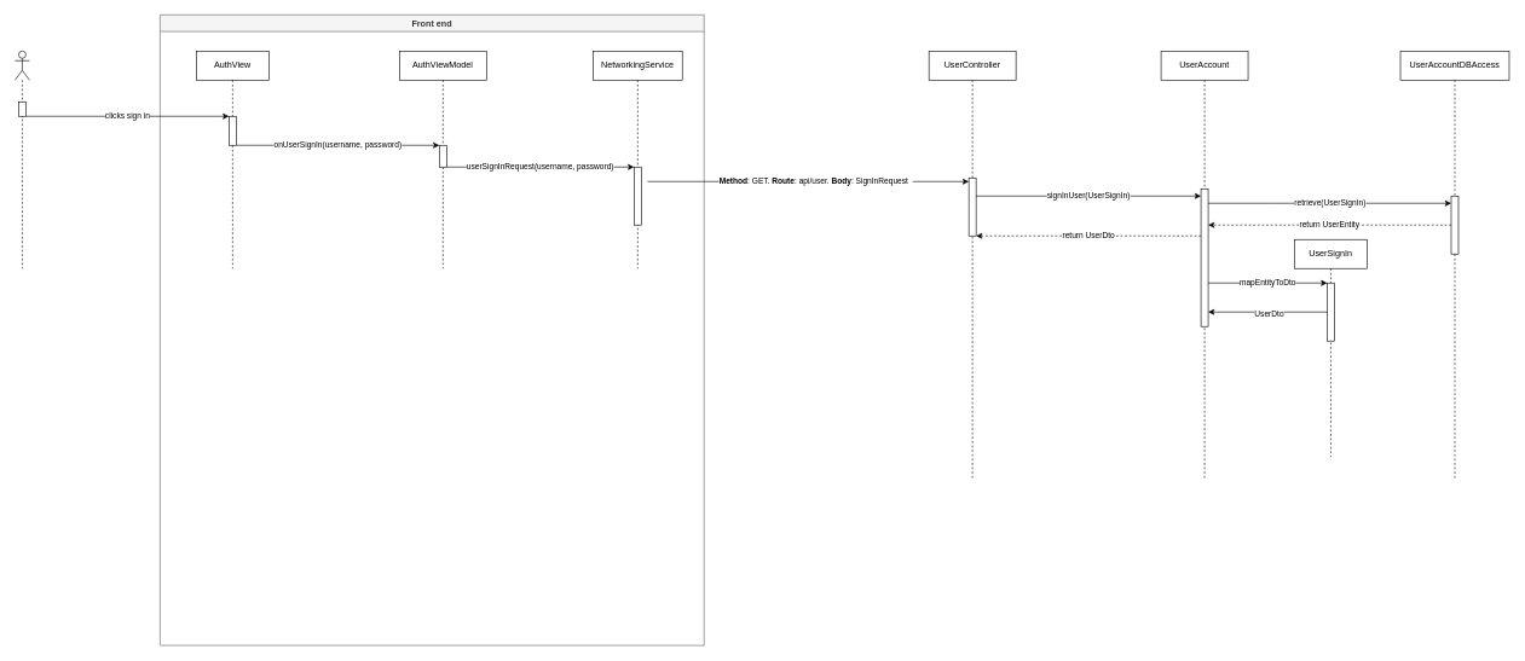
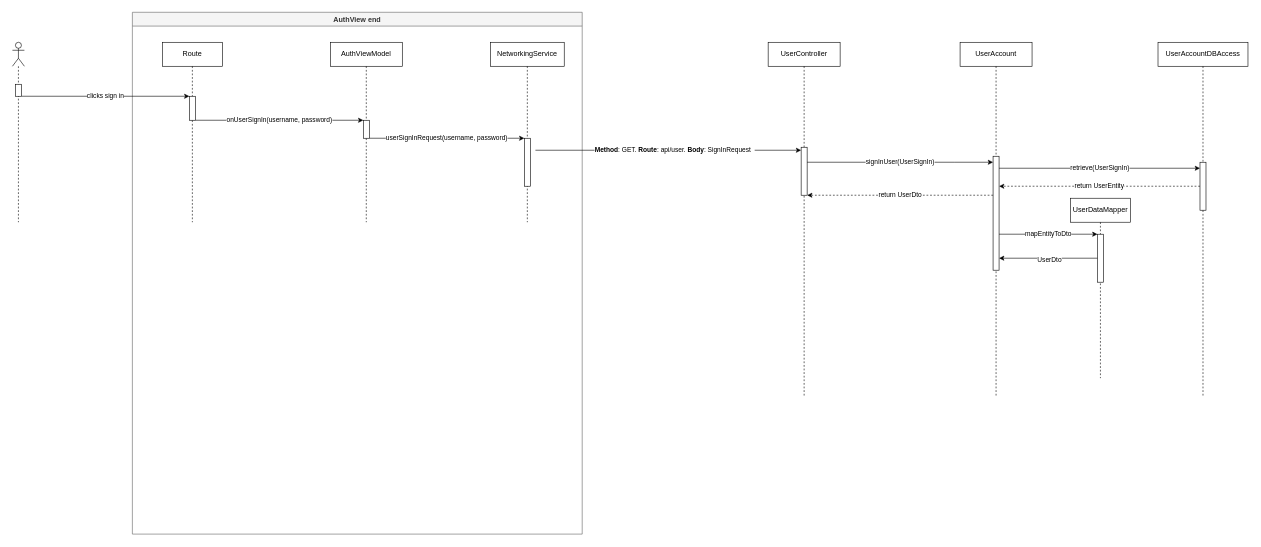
  <mxCell id="0" />
  <mxCell id="1" parent="0" />
- <mxCell id="2" value="Front end" style="swimlane;swimlaneFillColor=default;fillColor=#f5f5f5;strokeColor=#666666;fontColor=#333333;" vertex="1" parent="1"><mxGeometry x="220" y="20" width="750" height="870" as="geometry" /></mxCell>
+ <mxCell id="2" value="AuthView end" style="swimlane;swimlaneFillColor=default;fillColor=#f5f5f5;strokeColor=#666666;fontColor=#333333;" vertex="1" parent="1"><mxGeometry x="220" y="20" width="750" height="870" as="geometry" /></mxCell>
  <mxCell id="3" value="AuthViewModel" style="shape=umlLifeline;perimeter=lifelinePerimeter;whiteSpace=wrap;html=1;container=1;collapsible=0;recursiveResize=0;outlineConnect=0;" vertex="1" parent="2"><mxGeometry x="330" y="50" width="120" height="300" as="geometry" /></mxCell>
  <mxCell id="4" value="" style="html=1;points=[];perimeter=orthogonalPerimeter;" vertex="1" parent="3"><mxGeometry x="55" y="130" width="10" height="30" as="geometry" /></mxCell>
- <mxCell id="5" value="AuthView" style="shape=umlLifeline;perimeter=lifelinePerimeter;whiteSpace=wrap;html=1;container=1;collapsible=0;recursiveResize=0;outlineConnect=0;" vertex="1" parent="1"><mxGeometry x="270" y="70" width="100" height="300" as="geometry" /></mxCell>
+ <mxCell id="5" value="Route" style="shape=umlLifeline;perimeter=lifelinePerimeter;whiteSpace=wrap;html=1;container=1;collapsible=0;recursiveResize=0;outlineConnect=0;" vertex="1" parent="1"><mxGeometry x="270" y="70" width="100" height="300" as="geometry" /></mxCell>
  <mxCell id="6" value="" style="html=1;points=[];perimeter=orthogonalPerimeter;" vertex="1" parent="5"><mxGeometry x="45" y="90" width="10" height="40" as="geometry" /></mxCell>
  <mxCell id="7" value="" style="shape=umlLifeline;participant=umlActor;perimeter=lifelinePerimeter;whiteSpace=wrap;html=1;container=1;collapsible=0;recursiveResize=0;verticalAlign=top;spacingTop=36;outlineConnect=0;" vertex="1" parent="1"><mxGeometry x="20" y="70" width="20" height="300" as="geometry" /></mxCell>
  <mxCell id="8" value="" style="html=1;points=[];perimeter=orthogonalPerimeter;" vertex="1" parent="7"><mxGeometry x="5" y="70" width="10" height="20" as="geometry" /></mxCell>
  <mxCell id="9" value="clicks sign in" style="rounded=0;orthogonalLoop=1;jettySize=auto;html=1;" edge="1" parent="1" source="8" target="6"><mxGeometry relative="1" as="geometry" /></mxCell>
  <mxCell id="10" value="NetworkingService" style="shape=umlLifeline;perimeter=lifelinePerimeter;whiteSpace=wrap;html=1;container=1;collapsible=0;recursiveResize=0;outlineConnect=0;" vertex="1" parent="1"><mxGeometry x="817" y="70" width="123" height="300" as="geometry" /></mxCell>
  <mxCell id="11" value="" style="html=1;points=[];perimeter=orthogonalPerimeter;" vertex="1" parent="10"><mxGeometry x="56.5" y="160" width="10" height="80" as="geometry" /></mxCell>
  <mxCell id="12" value="onUserSignIn(username, password)" style="edgeStyle=none;rounded=0;orthogonalLoop=1;jettySize=auto;html=1;" edge="1" parent="1" source="6" target="4"><mxGeometry relative="1" as="geometry" /></mxCell>
  <mxCell id="13" value="userSignInRequest(username, password)" style="edgeStyle=none;rounded=0;orthogonalLoop=1;jettySize=auto;html=1;" edge="1" parent="1" source="4" target="11"><mxGeometry relative="1" as="geometry" /></mxCell>
  <mxCell id="14" value="UserController" style="shape=umlLifeline;perimeter=lifelinePerimeter;whiteSpace=wrap;html=1;container=1;collapsible=0;recursiveResize=0;outlineConnect=0;" vertex="1" parent="1"><mxGeometry x="1280" y="70" width="120" height="590" as="geometry" /></mxCell>
  <mxCell id="15" value="" style="html=1;points=[];perimeter=orthogonalPerimeter;" vertex="1" parent="14"><mxGeometry x="55" y="175" width="10" height="80" as="geometry" /></mxCell>
  <mxCell id="16" style="edgeStyle=none;rounded=0;orthogonalLoop=1;jettySize=auto;html=1;" edge="1" parent="1" target="15"><mxGeometry relative="1" as="geometry"><mxPoint x="892" y="250" as="sourcePoint" /><mxPoint x="1345" y="250" as="targetPoint" /></mxGeometry></mxCell>
  <mxCell id="17" value="&lt;b&gt;Method&lt;/b&gt;: GET. &lt;b&gt;Route&lt;/b&gt;: api/user. &lt;b&gt;Body&lt;/b&gt;: SignInRequest&amp;nbsp;&amp;nbsp;" style="edgeLabel;html=1;align=center;verticalAlign=middle;resizable=0;points=[];" vertex="1" connectable="0" parent="16"><mxGeometry x="0.042" y="2" relative="1" as="geometry"><mxPoint as="offset" /></mxGeometry></mxCell>
  <mxCell id="18" value="UserAccount" style="shape=umlLifeline;perimeter=lifelinePerimeter;whiteSpace=wrap;html=1;container=1;collapsible=0;recursiveResize=0;outlineConnect=0;" vertex="1" parent="1"><mxGeometry x="1600" y="70" width="120" height="590" as="geometry" /></mxCell>
  <mxCell id="19" value="" style="html=1;points=[];perimeter=orthogonalPerimeter;" vertex="1" parent="18"><mxGeometry x="55" y="190" width="10" height="190" as="geometry" /></mxCell>
  <mxCell id="20" value="signInUser(UserSignIn)" style="edgeStyle=none;rounded=0;orthogonalLoop=1;jettySize=auto;html=1;" edge="1" parent="1" source="15" target="19"><mxGeometry relative="1" as="geometry"><Array as="points"><mxPoint x="1590" y="270" /></Array></mxGeometry></mxCell>
  <mxCell id="21" value="UserAccountDBAccess" style="shape=umlLifeline;perimeter=lifelinePerimeter;whiteSpace=wrap;html=1;container=1;collapsible=0;recursiveResize=0;outlineConnect=0;" vertex="1" parent="1"><mxGeometry x="1930" y="70" width="150" height="590" as="geometry" /></mxCell>
  <mxCell id="22" value="" style="html=1;points=[];perimeter=orthogonalPerimeter;" vertex="1" parent="21"><mxGeometry x="70" y="200" width="10" height="80" as="geometry" /></mxCell>
  <mxCell id="23" value="retrieve(UserSignIn)" style="edgeStyle=none;rounded=0;orthogonalLoop=1;jettySize=auto;html=1;" edge="1" parent="1" source="19" target="22"><mxGeometry relative="1" as="geometry"><Array as="points"><mxPoint x="1750" y="280" /></Array></mxGeometry></mxCell>
  <mxCell id="24" value="return UserEntity" style="edgeStyle=none;rounded=0;orthogonalLoop=1;jettySize=auto;html=1;dashed=1;" edge="1" parent="1" source="22" target="19"><mxGeometry relative="1" as="geometry"><Array as="points" /></mxGeometry></mxCell>
  <mxCell id="25" value="return UserDto" style="edgeStyle=none;rounded=0;orthogonalLoop=1;jettySize=auto;html=1;dashed=1;" edge="1" parent="1" source="19" target="15"><mxGeometry relative="1" as="geometry" /></mxCell>
- <mxCell id="26" value="UserSignIn" style="shape=umlLifeline;perimeter=lifelinePerimeter;whiteSpace=wrap;html=1;container=1;collapsible=0;recursiveResize=0;outlineConnect=0;" vertex="1" parent="1"><mxGeometry x="1784" y="330" width="100" height="300" as="geometry" /></mxCell>
+ <mxCell id="26" value="UserDataMapper" style="shape=umlLifeline;perimeter=lifelinePerimeter;whiteSpace=wrap;html=1;container=1;collapsible=0;recursiveResize=0;outlineConnect=0;" vertex="1" parent="1"><mxGeometry x="1784" y="330" width="100" height="300" as="geometry" /></mxCell>
  <mxCell id="27" value="" style="html=1;points=[];perimeter=orthogonalPerimeter;" vertex="1" parent="26"><mxGeometry x="45" y="60" width="10" height="80" as="geometry" /></mxCell>
  <mxCell id="28" value="mapEntityToDto" style="edgeStyle=none;rounded=0;orthogonalLoop=1;jettySize=auto;html=1;" edge="1" parent="1" source="19" target="27"><mxGeometry relative="1" as="geometry" /></mxCell>
  <mxCell id="29" style="edgeStyle=none;rounded=0;orthogonalLoop=1;jettySize=auto;html=1;" edge="1" parent="1" source="27" target="19"><mxGeometry relative="1" as="geometry" /></mxCell>
  <mxCell id="30" value="UserDto" style="edgeLabel;html=1;align=center;verticalAlign=middle;resizable=0;points=[];" vertex="1" connectable="0" parent="29"><mxGeometry x="-0.007" y="2" relative="1" as="geometry"><mxPoint as="offset" /></mxGeometry></mxCell>
